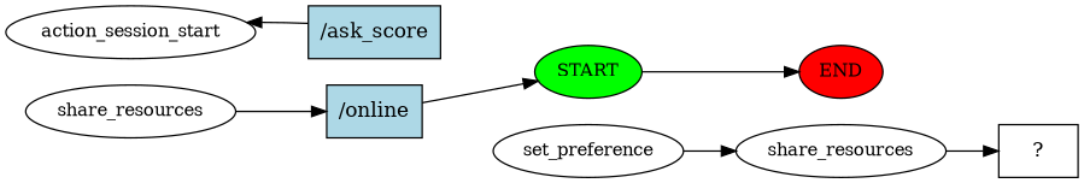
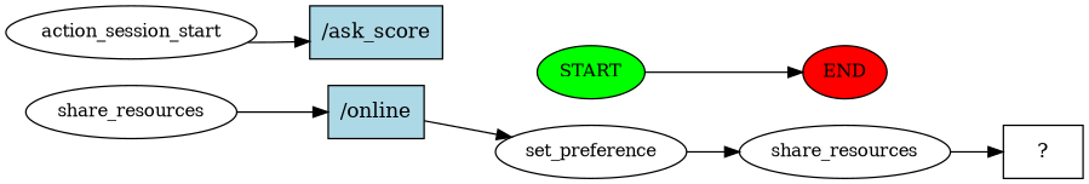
  digraph {
    rankdir=LR
    node [fontsize=12]
    n1 [fillcolor=green label=START style=filled]
    n2 [fillcolor=red label=END style=filled]
    n3 [label=action_session_start]
    n4 [fillcolor=lightblue label="/ask_score" shape=rect style=filled fontsize=""]
    n5 [label=share_resources]
    n6 [fillcolor=lightblue label="/online" shape=rect style=filled fontsize=""]
    n7 [label=set_preference]
    n8 [label=share_resources]
    n9 [label="  ?  " shape=rect fontsize=""]
    n1 -> n2
-   n4 -> n3
+   n3 -> n4
    n5 -> n6
-   n6 -> n1
+   n6 -> n7
    n7 -> n8
    n8 -> n9
  }
